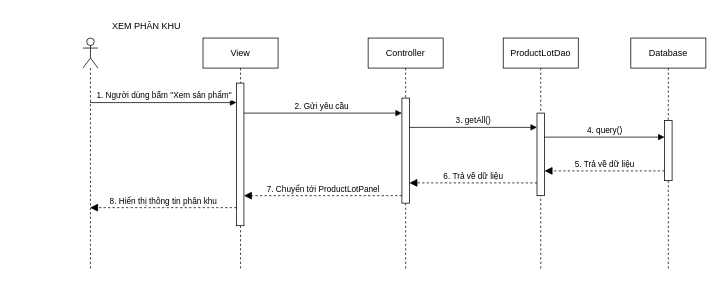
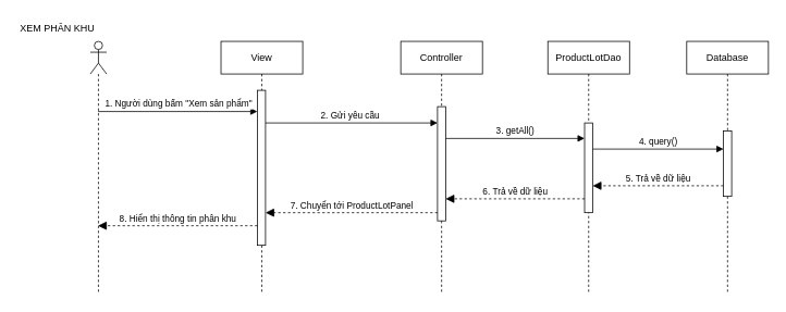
  <mxCell id="0" />
  <mxCell id="1" parent="0" />
  <mxCell id="2" value="" style="shape=umlLifeline;participant=umlActor;perimeter=lifelinePerimeter;whiteSpace=wrap;html=1;container=1;collapsible=0;recursiveResize=0;verticalAlign=top;spacingTop=36;outlineConnect=0;" vertex="1" parent="1"><mxGeometry x="110" y="50" width="20" height="310" as="geometry" /></mxCell>
  <mxCell id="3" value="View" style="shape=umlLifeline;perimeter=lifelinePerimeter;whiteSpace=wrap;html=1;container=1;collapsible=0;recursiveResize=0;outlineConnect=0;" vertex="1" parent="1"><mxGeometry x="270" y="50" width="100" height="310" as="geometry" /></mxCell>
  <mxCell id="4" value="2. Gửi yêu cầu" style="html=1;verticalAlign=bottom;endArrow=block;rounded=0;" edge="1" parent="3" target="7"><mxGeometry width="80" relative="1" as="geometry"><mxPoint x="50" y="100" as="sourcePoint" /><mxPoint x="130" y="100" as="targetPoint" /></mxGeometry></mxCell>
  <mxCell id="5" value="" style="html=1;points=[];perimeter=orthogonalPerimeter;" vertex="1" parent="3"><mxGeometry x="44.5" y="60" width="10" height="190" as="geometry" /></mxCell>
  <mxCell id="6" value="Controller" style="shape=umlLifeline;perimeter=lifelinePerimeter;whiteSpace=wrap;html=1;container=1;collapsible=0;recursiveResize=0;outlineConnect=0;" vertex="1" parent="1"><mxGeometry x="490" y="50" width="100" height="310" as="geometry" /></mxCell>
  <mxCell id="7" value="" style="html=1;points=[];perimeter=orthogonalPerimeter;" vertex="1" parent="6"><mxGeometry x="45" y="80" width="10" height="140" as="geometry" /></mxCell>
  <mxCell id="8" value="1. Người dùng bấm &quot;Xem sản phẩm&quot;" style="html=1;verticalAlign=bottom;endArrow=block;rounded=0;" edge="1" parent="1"><mxGeometry width="80" relative="1" as="geometry"><mxPoint x="119.5" y="136" as="sourcePoint" /><mxPoint x="314.5" y="136" as="targetPoint" /></mxGeometry></mxCell>
  <mxCell id="9" value="7. Chuyển tới ProductLotPanel" style="html=1;verticalAlign=bottom;endArrow=block;dashed=1;endSize=8;rounded=0;endFill=1;" edge="1" parent="1" source="7" target="5"><mxGeometry relative="1" as="geometry"><mxPoint x="539.5" y="259" as="sourcePoint" /><mxPoint x="319.5" y="259" as="targetPoint" /><Array as="points"><mxPoint x="440" y="260" /></Array></mxGeometry></mxCell>
  <mxCell id="10" value="8. Hiển thị thông tin phân khu" style="html=1;verticalAlign=bottom;endArrow=block;dashed=1;endSize=8;rounded=0;endFill=1;" edge="1" parent="1"><mxGeometry relative="1" as="geometry"><mxPoint x="314.5" y="276" as="sourcePoint" /><mxPoint x="119.5" y="276" as="targetPoint" /></mxGeometry></mxCell>
- <mxCell id="11" value="XEM PHÂN KHU" style="text;html=1;strokeColor=none;fillColor=none;align=center;verticalAlign=middle;whiteSpace=wrap;rounded=0;" vertex="1" parent="1"><mxGeometry x="145" y="20" width="100" height="30" as="geometry" /></mxCell>
+ <mxCell id="11" value="XEM PHÂN KHU" style="text;html=1;strokeColor=none;fillColor=none;align=center;verticalAlign=middle;whiteSpace=wrap;rounded=0;" vertex="1" parent="1"><mxGeometry x="20" y="20" width="100" height="30" as="geometry" /></mxCell>
  <mxCell id="12" value="ProductLotDao" style="shape=umlLifeline;perimeter=lifelinePerimeter;whiteSpace=wrap;html=1;container=1;collapsible=0;recursiveResize=0;outlineConnect=0;" vertex="1" parent="1"><mxGeometry x="670" y="50" width="100" height="310" as="geometry" /></mxCell>
  <mxCell id="13" value="" style="html=1;points=[];perimeter=orthogonalPerimeter;" vertex="1" parent="12"><mxGeometry x="45" y="100" width="10" height="110" as="geometry" /></mxCell>
  <mxCell id="14" value="Database" style="shape=umlLifeline;perimeter=lifelinePerimeter;whiteSpace=wrap;html=1;container=1;collapsible=0;recursiveResize=0;outlineConnect=0;" vertex="1" parent="1"><mxGeometry x="840" y="50" width="100" height="310" as="geometry" /></mxCell>
  <mxCell id="15" value="" style="html=1;points=[];perimeter=orthogonalPerimeter;" vertex="1" parent="14"><mxGeometry x="45" y="110" width="10" height="80" as="geometry" /></mxCell>
  <mxCell id="16" value="3. getAll()" style="html=1;verticalAlign=bottom;endArrow=block;rounded=0;" edge="1" parent="1"><mxGeometry width="80" relative="1" as="geometry"><mxPoint x="545" y="169" as="sourcePoint" /><mxPoint x="715" y="169" as="targetPoint" /></mxGeometry></mxCell>
  <mxCell id="17" value="4. query()" style="html=1;verticalAlign=bottom;endArrow=block;rounded=0;" edge="1" parent="1"><mxGeometry width="80" relative="1" as="geometry"><mxPoint x="725" y="182" as="sourcePoint" /><mxPoint x="885" y="182" as="targetPoint" /></mxGeometry></mxCell>
  <mxCell id="18" value="5. Trả về dữ liệu" style="html=1;verticalAlign=bottom;endArrow=block;dashed=1;endSize=8;rounded=0;endFill=1;" edge="1" parent="1"><mxGeometry relative="1" as="geometry"><mxPoint x="885" y="227" as="sourcePoint" /><mxPoint x="725" y="227" as="targetPoint" /></mxGeometry></mxCell>
  <mxCell id="19" value="6. Trả về dữ liệu" style="html=1;verticalAlign=bottom;endArrow=block;dashed=1;endSize=8;rounded=0;endFill=1;" edge="1" parent="1"><mxGeometry relative="1" as="geometry"><mxPoint x="715" y="243" as="sourcePoint" /><mxPoint x="545" y="243" as="targetPoint" /></mxGeometry></mxCell>
